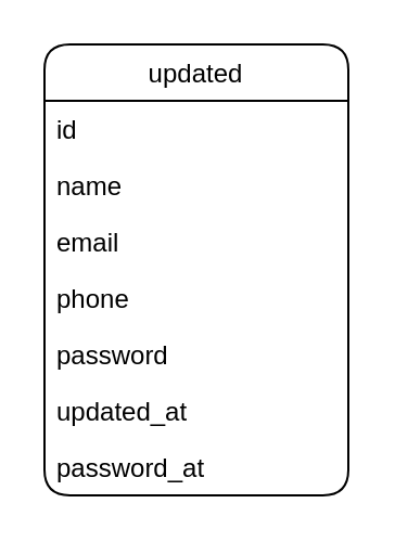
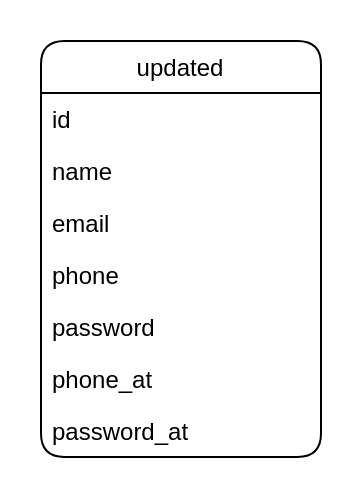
  <mxCell id="0" />
  <mxCell id="1" parent="0" />
  <mxCell id="2" value="updated" style="swimlane;fontStyle=0;childLayout=stackLayout;horizontal=1;startSize=26;fillColor=none;horizontalStack=0;resizeParent=1;resizeParentMax=0;resizeLast=0;collapsible=1;marginBottom=0;rounded=1;swimlaneLine=1;" vertex="1" parent="1"><mxGeometry x="20" y="20" width="140" height="208" as="geometry" /></mxCell>
  <mxCell id="3" value="id" style="text;strokeColor=none;fillColor=none;align=left;verticalAlign=top;spacingLeft=4;spacingRight=4;overflow=hidden;rotatable=0;points=[[0,0.5],[1,0.5]];portConstraint=eastwest;" vertex="1" parent="2"><mxGeometry y="26" width="140" height="26" as="geometry" /></mxCell>
  <mxCell id="4" value="name" style="text;strokeColor=none;fillColor=none;align=left;verticalAlign=top;spacingLeft=4;spacingRight=4;overflow=hidden;rotatable=0;points=[[0,0.5],[1,0.5]];portConstraint=eastwest;" vertex="1" parent="2"><mxGeometry y="52" width="140" height="26" as="geometry" /></mxCell>
  <mxCell id="5" value="email" style="text;strokeColor=none;fillColor=none;align=left;verticalAlign=top;spacingLeft=4;spacingRight=4;overflow=hidden;rotatable=0;points=[[0,0.5],[1,0.5]];portConstraint=eastwest;" vertex="1" parent="2"><mxGeometry y="78" width="140" height="26" as="geometry" /></mxCell>
  <mxCell id="6" value="phone" style="text;strokeColor=none;fillColor=none;align=left;verticalAlign=top;spacingLeft=4;spacingRight=4;overflow=hidden;rotatable=0;points=[[0,0.5],[1,0.5]];portConstraint=eastwest;" vertex="1" parent="2"><mxGeometry y="104" width="140" height="26" as="geometry" /></mxCell>
  <mxCell id="7" value="password" style="text;strokeColor=none;fillColor=none;align=left;verticalAlign=top;spacingLeft=4;spacingRight=4;overflow=hidden;rotatable=0;points=[[0,0.5],[1,0.5]];portConstraint=eastwest;" vertex="1" parent="2"><mxGeometry y="130" width="140" height="26" as="geometry" /></mxCell>
- <mxCell id="8" value="updated_at" style="text;strokeColor=none;fillColor=none;align=left;verticalAlign=top;spacingLeft=4;spacingRight=4;overflow=hidden;rotatable=0;points=[[0,0.5],[1,0.5]];portConstraint=eastwest;" vertex="1" parent="2"><mxGeometry y="156" width="140" height="26" as="geometry" /></mxCell>
+ <mxCell id="8" value="phone_at" style="text;strokeColor=none;fillColor=none;align=left;verticalAlign=top;spacingLeft=4;spacingRight=4;overflow=hidden;rotatable=0;points=[[0,0.5],[1,0.5]];portConstraint=eastwest;" vertex="1" parent="2"><mxGeometry y="156" width="140" height="26" as="geometry" /></mxCell>
  <mxCell id="9" value="password_at" style="text;strokeColor=none;fillColor=none;align=left;verticalAlign=top;spacingLeft=4;spacingRight=4;overflow=hidden;rotatable=0;points=[[0,0.5],[1,0.5]];portConstraint=eastwest;" vertex="1" parent="2"><mxGeometry y="182" width="140" height="26" as="geometry" /></mxCell>
